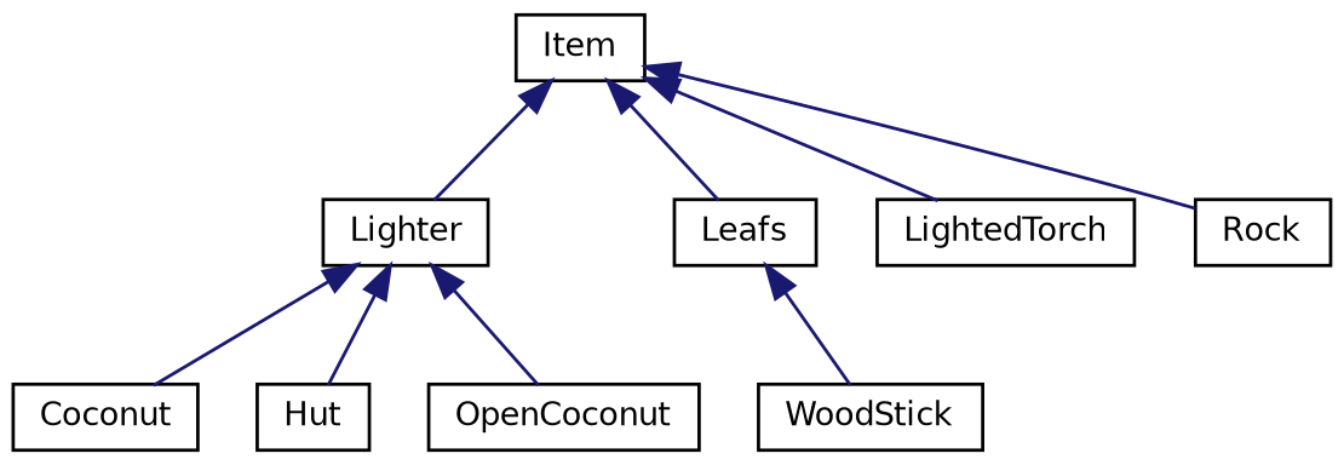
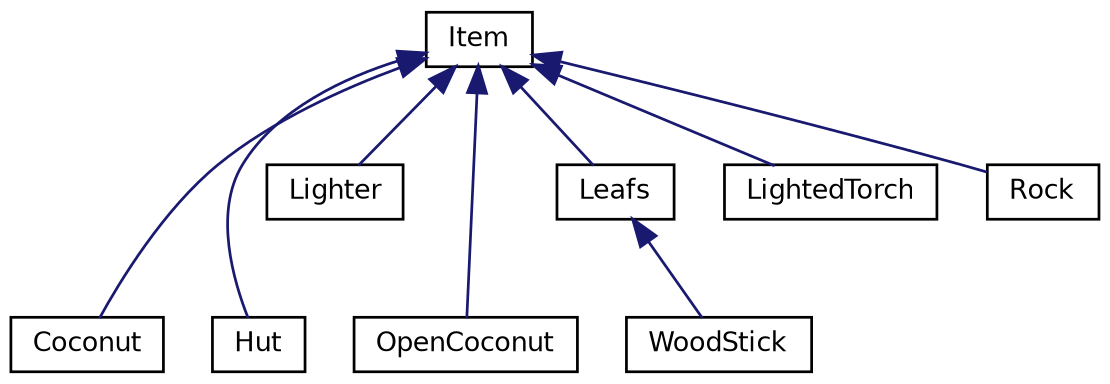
  digraph {
    rankdir=TB
    node [color=black fillcolor=white fontname=Helvetica fontsize=10 shape=record style=filled]
    edge [color=midnightblue dir=back fontname=Helvetica fontsize=10 labelfontname=Helvetica labelfontsize=10 style=solid]
    n1 [height=0.2 label=Item width=0.4]
    n2 [height=0.2 label=Coconut width=0.4]
    n3 [height=0.2 label=Hut width=0.4]
    n4 [height=0.2 label=Leafs width=0.4]
    n5 [height=0.2 label=LightedTorch width=0.4]
    n6 [height=0.2 label=Lighter width=0.4]
    n7 [height=0.2 label=OpenCoconut width=0.4]
    n8 [height=0.2 label=Rock width=0.4]
    n9 [height=0.2 label=WoodStick width=0.4]
-   n6 -> n2
-   n6 -> n3
+   n1 -> n2
+   n1 -> n3
    n1 -> n4
    n1 -> n5
    n1 -> n6
-   n6 -> n7
+   n1 -> n7
    n1 -> n8
    n4 -> n9
  }
